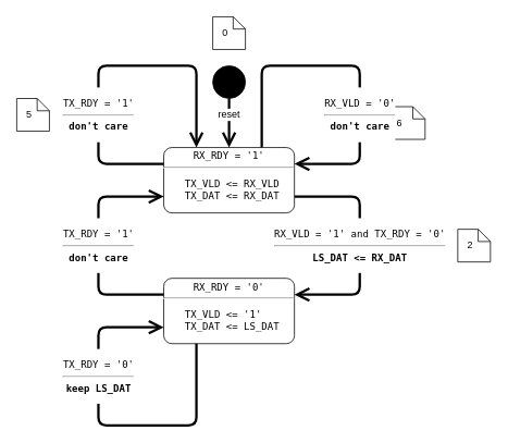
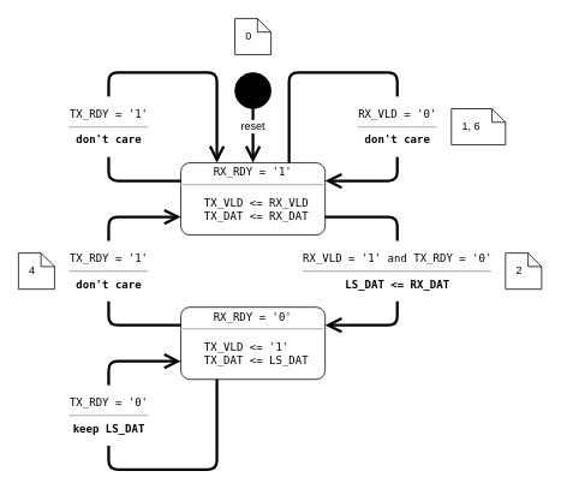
  <mxCell id="0" />
  <mxCell id="1" parent="0" />
  <mxCell id="2" value="&lt;pre style=&quot;margin: 4px 0px 0px; font-size: 12px;&quot;&gt;RX_RDY = '1'&lt;/pre&gt;&lt;hr style=&quot;font-size: 12px;&quot;&gt;&lt;p style=&quot;font-size: 12px;&quot;&gt;&lt;/p&gt;&lt;pre style=&quot;margin: 0px 0px 0px 8px; font-size: 12px;&quot;&gt;TX_VLD &amp;lt;= RX_VLD&lt;/pre&gt;&lt;pre style=&quot;margin: 0px 0px 0px 8px; font-size: 12px;&quot;&gt;TX_DAT &amp;lt;= RX_DAT&lt;/pre&gt;" style="shape=mxgraph.sysml.simpleState;html=1;overflow=fill;whiteSpace=wrap;align=center;fontSize=12;" parent="1" vertex="1"><mxGeometry x="200" y="180" width="160" height="80" as="geometry" /></mxCell>
  <mxCell id="3" value="&lt;pre style=&quot;margin-top: 4px; margin-bottom: 0px; font-size: 12px;&quot;&gt;RX_RDY = '0'&lt;/pre&gt;&lt;hr style=&quot;font-size: 12px;&quot;&gt;&lt;p style=&quot;font-size: 12px;&quot;&gt;&lt;/p&gt;&lt;pre style=&quot;margin: 0px 0px 0px 8px; font-size: 12px;&quot;&gt;TX_VLD &amp;lt;= '1'   &lt;/pre&gt;&lt;pre style=&quot;margin: 0px 0px 0px 8px; font-size: 12px;&quot;&gt;TX_DAT &amp;lt;= LS_DAT&lt;/pre&gt;" style="shape=mxgraph.sysml.simpleState;html=1;overflow=fill;whiteSpace=wrap;align=center;fontSize=12;" parent="1" vertex="1"><mxGeometry x="200" y="340" width="160" height="80" as="geometry" /></mxCell>
  <mxCell id="4" value="&lt;pre style=&quot;font-size: 12px;&quot;&gt;RX_VLD = '1' and TX_RDY = '0'&lt;br style=&quot;font-size: 12px;&quot;&gt;&lt;hr&gt;&lt;b&gt;LS_DAT &amp;lt;= RX_DAT&lt;/b&gt;&lt;/pre&gt;" style="edgeStyle=none;html=1;endArrow=open;endSize=12;strokeWidth=3;verticalAlign=middle;rounded=1;entryX=1;entryY=0.25;entryDx=0;entryDy=0;entryPerimeter=0;curved=0;fontSize=12;exitX=1;exitY=0.75;exitDx=0;exitDy=0;exitPerimeter=0;strokeColor=default;backgroundOutline=0;" parent="1" source="2" target="3" edge="1"><mxGeometry width="160" relative="1" as="geometry"><mxPoint x="420" y="240" as="sourcePoint" /><mxPoint x="560" y="220" as="targetPoint" /><Array as="points"><mxPoint x="440" y="240" /><mxPoint x="440" y="360" /></Array><mxPoint as="offset" /></mxGeometry></mxCell>
  <mxCell id="5" value="" style="shape=ellipse;html=1;fillColor=strokeColor;fontSize=18;fontColor=#ffffff;" parent="1" vertex="1"><mxGeometry x="260" y="80" width="40" height="40" as="geometry" /></mxCell>
  <mxCell id="6" value="&lt;font style=&quot;font-size: 12px;&quot;&gt;reset&lt;/font&gt;" style="edgeStyle=none;html=1;endArrow=open;endSize=12;strokeWidth=3;verticalAlign=middle;rounded=0;exitX=0.5;exitY=1;exitDx=0;exitDy=0;entryX=0.5;entryY=0;entryDx=0;entryDy=0;entryPerimeter=0;" parent="1" source="5" target="2" edge="1"><mxGeometry x="-0.333" width="160" relative="1" as="geometry"><mxPoint x="-20" y="100" as="sourcePoint" /><mxPoint x="280" y="180" as="targetPoint" /><mxPoint as="offset" /></mxGeometry></mxCell>
- <mxCell id="7" value="1, 6" style="shape=note;size=15;align=left;spacingLeft=10;html=1;whiteSpace=wrap;" parent="1" vertex="1"><mxGeometry x="460" y="130" width="60" height="40" as="geometry" /></mxCell>
+ <mxCell id="7" value="1, 6" style="shape=note;size=15;align=left;spacingLeft=10;html=1;whiteSpace=wrap;" parent="1" vertex="1"><mxGeometry x="500" y="120" width="60" height="40" as="geometry" /></mxCell>
  <mxCell id="8" value="2" style="shape=note;size=15;align=left;spacingLeft=10;html=1;whiteSpace=wrap;" parent="1" vertex="1"><mxGeometry x="560" y="280" width="40" height="40" as="geometry" /></mxCell>
+ <mxCell id="9" value="4" style="shape=note;size=15;align=left;spacingLeft=10;html=1;whiteSpace=wrap;" parent="1" vertex="1"><mxGeometry x="20" y="280" width="40" height="40" as="geometry" /></mxCell>
  <mxCell id="10" value="0" style="shape=note;size=15;align=left;spacingLeft=10;html=1;whiteSpace=wrap;" parent="1" vertex="1"><mxGeometry x="260" y="20" width="40" height="40" as="geometry" /></mxCell>
  <mxCell id="11" value="&lt;pre style=&quot;font-size: 12px;&quot;&gt;RX_VLD = '0'&lt;br style=&quot;font-size: 12px;&quot;&gt;&lt;hr&gt;&lt;b&gt;don't care&lt;/b&gt;&lt;/pre&gt;" style="edgeStyle=none;html=1;endArrow=open;endSize=12;strokeWidth=3;verticalAlign=middle;rounded=1;entryX=1;entryY=0.25;entryDx=0;entryDy=0;entryPerimeter=0;curved=0;fontSize=12;exitX=0.75;exitY=0;exitDx=0;exitDy=0;exitPerimeter=0;strokeColor=default;backgroundOutline=0;" parent="1" source="2" target="2" edge="1"><mxGeometry x="0.333" width="160" relative="1" as="geometry"><mxPoint x="360" y="80" as="sourcePoint" /><mxPoint x="360" y="200" as="targetPoint" /><Array as="points"><mxPoint x="320" y="80" /><mxPoint x="440" y="80" /><mxPoint x="440" y="200" /></Array><mxPoint as="offset" /></mxGeometry></mxCell>
  <mxCell id="12" value="&lt;pre style=&quot;font-size: 12px;&quot;&gt;TX_RDY = '1'&lt;br style=&quot;font-size: 12px;&quot;&gt;&lt;hr&gt;&lt;b&gt;don't care&lt;/b&gt;&lt;/pre&gt;" style="edgeStyle=none;html=1;endArrow=open;endSize=12;strokeWidth=3;verticalAlign=middle;rounded=1;entryX=0;entryY=0.75;entryDx=0;entryDy=0;entryPerimeter=0;curved=0;fontSize=12;exitX=0;exitY=0.25;exitDx=0;exitDy=0;exitPerimeter=0;strokeColor=default;backgroundOutline=0;" parent="1" source="3" target="2" edge="1"><mxGeometry width="160" relative="1" as="geometry"><mxPoint x="40" y="240" as="sourcePoint" /><mxPoint x="40" y="360" as="targetPoint" /><Array as="points"><mxPoint x="120" y="360" /><mxPoint x="120" y="240" /></Array><mxPoint as="offset" /></mxGeometry></mxCell>
  <mxCell id="13" value="&lt;pre style=&quot;font-size: 12px;&quot;&gt;TX_RDY = '0'&lt;br style=&quot;font-size: 12px;&quot;&gt;&lt;hr&gt;&lt;b&gt;keep LS_DAT&lt;/b&gt;&lt;/pre&gt;" style="edgeStyle=none;html=1;endArrow=open;endSize=12;strokeWidth=3;verticalAlign=middle;rounded=1;entryX=0;entryY=0.75;entryDx=0;entryDy=0;entryPerimeter=0;curved=0;fontSize=12;exitX=0.25;exitY=1;exitDx=0;exitDy=0;exitPerimeter=0;strokeColor=default;backgroundOutline=0;" parent="1" source="3" target="3" edge="1"><mxGeometry x="0.333" width="160" relative="1" as="geometry"><mxPoint x="200" y="520" as="sourcePoint" /><mxPoint x="200" y="400" as="targetPoint" /><Array as="points"><mxPoint x="240" y="520" /><mxPoint x="120" y="520" /><mxPoint x="120" y="400" /></Array><mxPoint as="offset" /></mxGeometry></mxCell>
  <mxCell id="14" value="&lt;pre style=&quot;font-size: 12px;&quot;&gt;TX_RDY = '1'&lt;br style=&quot;font-size: 12px;&quot;&gt;&lt;hr&gt;&lt;b&gt;don't care&lt;/b&gt;&lt;/pre&gt;" style="edgeStyle=none;html=1;endArrow=open;endSize=12;strokeWidth=3;verticalAlign=middle;rounded=1;entryX=0.25;entryY=0;entryDx=0;entryDy=0;entryPerimeter=0;curved=0;fontSize=12;exitX=0;exitY=0.25;exitDx=0;exitDy=0;exitPerimeter=0;strokeColor=default;backgroundOutline=0;" parent="1" source="2" target="2" edge="1"><mxGeometry x="-0.333" width="160" relative="1" as="geometry"><mxPoint x="-40" y="180" as="sourcePoint" /><mxPoint x="0" y="200" as="targetPoint" /><Array as="points"><mxPoint x="120" y="200" /><mxPoint x="120" y="80" /><mxPoint x="240" y="80" /></Array><mxPoint as="offset" /></mxGeometry></mxCell>
- <mxCell id="15" value="5" style="shape=note;size=15;align=left;spacingLeft=10;html=1;whiteSpace=wrap;" parent="1" vertex="1"><mxGeometry x="20" y="120" width="40" height="40" as="geometry" /></mxCell>
